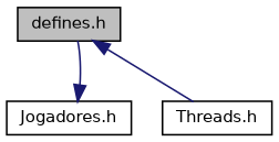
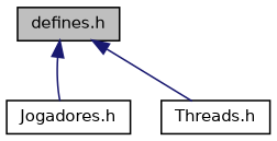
  digraph {
    node [color=black fillcolor=white fontname=Helvetica fontsize=10 shape=record style=filled]
    edge [color=midnightblue dir=back fontname=Helvetica fontsize=10 labelfontname=Helvetica labelfontsize=10 style=solid]
    n1 [fillcolor=grey75 fontcolor=black height=0.2 label="defines.h" width=0.4]
    n2 [height=0.2 label="Jogadores.h" width=0.4]
    n3 [height=0.2 label="Threads.h" width=0.4]
-   n2 -> n1
+   n1 -> n2
    n1 -> n3
  }
